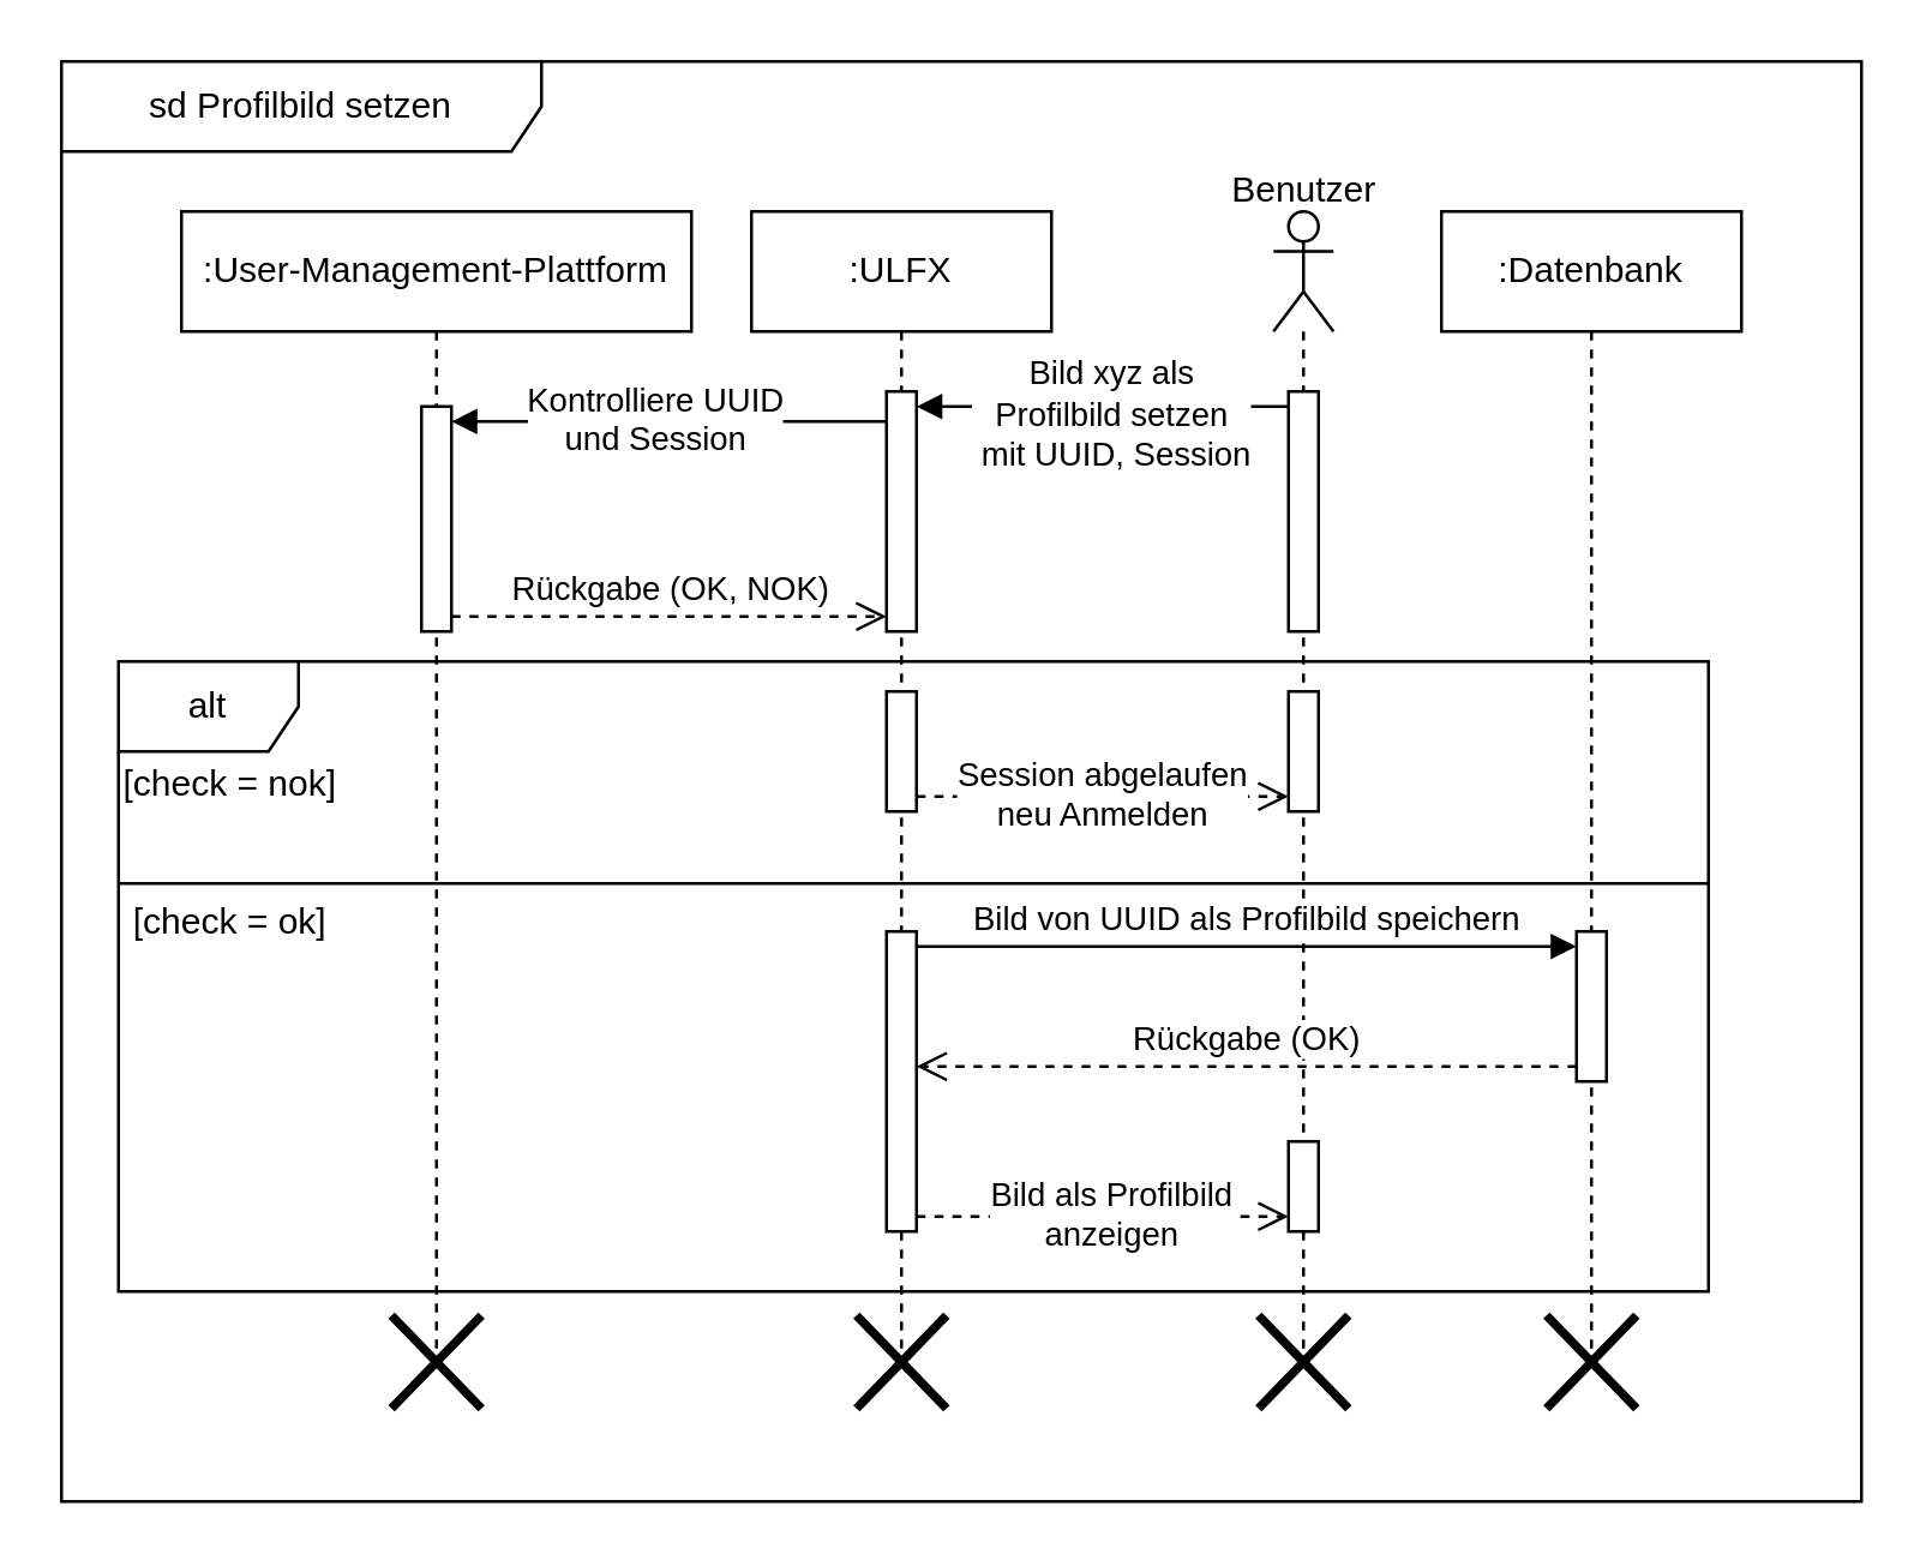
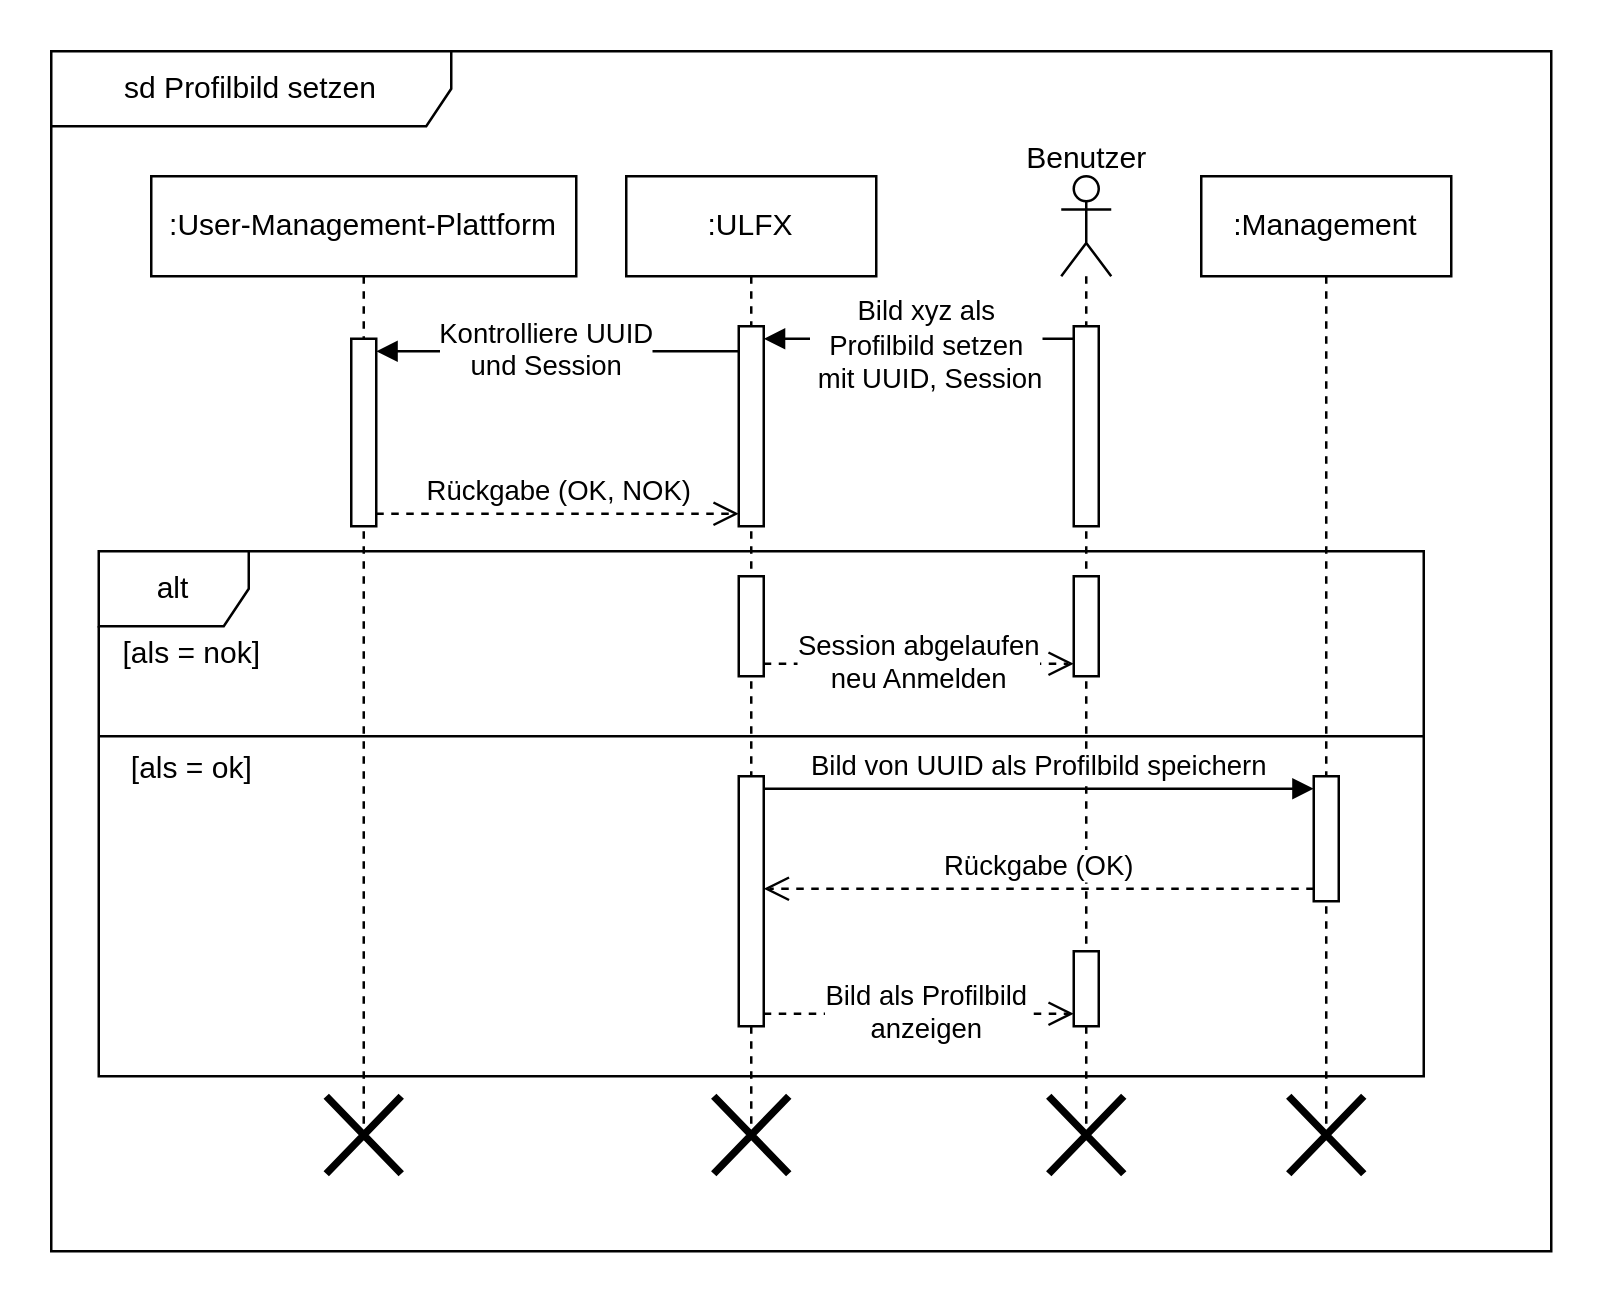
  <mxCell id="0" />
  <mxCell id="1" parent="0" />
  <mxCell id="2" value="sd Profilbild setzen" style="shape=umlFrame;whiteSpace=wrap;html=1;pointerEvents=0;width=160;height=30;" parent="1" vertex="1"><mxGeometry width="600" height="480" as="geometry" x="20" y="20" /></mxCell>
  <mxCell id="3" value=":User-Management-Plattform" style="shape=umlLifeline;perimeter=lifelinePerimeter;whiteSpace=wrap;html=1;container=1;dropTarget=0;collapsible=0;recursiveResize=0;outlineConnect=0;portConstraint=eastwest;newEdgeStyle={&quot;curved&quot;:0,&quot;rounded&quot;:0};" parent="1" vertex="1"><mxGeometry x="60" y="70" width="170" height="380" as="geometry" /></mxCell>
  <mxCell id="4" value="" style="html=1;points=[[0,0,0,0,5],[0,1,0,0,-5],[1,0,0,0,5],[1,1,0,0,-5]];perimeter=orthogonalPerimeter;outlineConnect=0;targetShapes=umlLifeline;portConstraint=eastwest;newEdgeStyle={&quot;curved&quot;:0,&quot;rounded&quot;:0};" parent="3" vertex="1"><mxGeometry x="80" y="65" width="10" height="75" as="geometry" /></mxCell>
  <mxCell id="5" value=":ULFX" style="shape=umlLifeline;perimeter=lifelinePerimeter;whiteSpace=wrap;html=1;container=1;dropTarget=0;collapsible=0;recursiveResize=0;outlineConnect=0;portConstraint=eastwest;newEdgeStyle={&quot;curved&quot;:0,&quot;rounded&quot;:0};" parent="1" vertex="1"><mxGeometry x="250" y="70" width="100" height="380" as="geometry" /></mxCell>
  <mxCell id="6" value="" style="html=1;points=[[0,0,0,0,5],[0,1,0,0,-5],[1,0,0,0,5],[1,1,0,0,-5]];perimeter=orthogonalPerimeter;outlineConnect=0;targetShapes=umlLifeline;portConstraint=eastwest;newEdgeStyle={&quot;curved&quot;:0,&quot;rounded&quot;:0};" parent="5" vertex="1"><mxGeometry x="45" y="60" width="10" height="80" as="geometry" /></mxCell>
  <mxCell id="7" value="" style="html=1;points=[[0,0,0,0,5],[0,1,0,0,-5],[1,0,0,0,5],[1,1,0,0,-5]];perimeter=orthogonalPerimeter;outlineConnect=0;targetShapes=umlLifeline;portConstraint=eastwest;newEdgeStyle={&quot;curved&quot;:0,&quot;rounded&quot;:0};" parent="5" vertex="1"><mxGeometry x="45" y="160" width="10" height="40" as="geometry" /></mxCell>
  <mxCell id="8" value="" style="shape=umlLifeline;perimeter=lifelinePerimeter;whiteSpace=wrap;html=1;container=1;dropTarget=0;collapsible=0;recursiveResize=0;outlineConnect=0;portConstraint=eastwest;newEdgeStyle={&quot;curved&quot;:0,&quot;rounded&quot;:0};participant=umlActor;" parent="1" vertex="1"><mxGeometry x="424" y="70" width="20" height="380" as="geometry" /></mxCell>
  <mxCell id="9" value="" style="html=1;points=[];perimeter=orthogonalPerimeter;outlineConnect=0;targetShapes=umlLifeline;portConstraint=eastwest;newEdgeStyle={&quot;edgeStyle&quot;:&quot;elbowEdgeStyle&quot;,&quot;elbow&quot;:&quot;vertical&quot;,&quot;curved&quot;:0,&quot;rounded&quot;:0};" parent="8" vertex="1"><mxGeometry x="5" y="60" width="10" height="80" as="geometry" /></mxCell>
  <mxCell id="10" value="Benutzer" style="text;html=1;align=center;verticalAlign=middle;resizable=0;points=[];autosize=1;strokeColor=none;fillColor=none;" parent="1" vertex="1"><mxGeometry x="399" y="48" width="70" height="30" as="geometry" /></mxCell>
  <mxCell id="11" value="Bild xyz&amp;nbsp;als&lt;br&gt;Profilbild setzen&lt;br&gt;&amp;nbsp;mit UUID, Session" style="html=1;verticalAlign=bottom;endArrow=block;curved=0;rounded=0;entryX=1;entryY=0;entryDx=0;entryDy=5;entryPerimeter=0;" parent="1" source="9" target="6" edge="1"><mxGeometry x="-0.048" y="25" relative="1" as="geometry"><mxPoint x="240" y="135" as="sourcePoint" /><mxPoint as="offset" /></mxGeometry></mxCell>
  <mxCell id="12" value="Kontrolliere UUID&lt;br&gt;und Session" style="html=1;verticalAlign=bottom;endArrow=block;curved=0;rounded=0;entryX=1;entryY=0;entryDx=0;entryDy=5;entryPerimeter=0;" parent="1" source="6" target="4" edge="1"><mxGeometry x="0.056" y="15" relative="1" as="geometry"><mxPoint x="64" y="145" as="sourcePoint" /><mxPoint as="offset" /></mxGeometry></mxCell>
  <mxCell id="13" value="Rückgabe (OK, NOK)" style="html=1;verticalAlign=bottom;endArrow=open;dashed=1;endSize=8;curved=0;rounded=0;exitX=1;exitY=1;exitDx=0;exitDy=-5;exitPerimeter=0;" parent="1" source="4" target="6" edge="1"><mxGeometry relative="1" as="geometry"><mxPoint x="304" y="215" as="targetPoint" /></mxGeometry></mxCell>
  <mxCell id="14" value="alt" style="shape=umlFrame;whiteSpace=wrap;html=1;pointerEvents=0;" parent="1" vertex="1"><mxGeometry x="39" y="220" width="530" height="210" as="geometry" /></mxCell>
- <mxCell id="15" value="[check = nok]" style="text;html=1;align=center;verticalAlign=middle;resizable=0;points=[];autosize=1;strokeColor=none;fillColor=none;" parent="1" vertex="1"><mxGeometry x="31" y="246" width="90" height="30" as="geometry" /></mxCell>
+ <mxCell id="15" value="[als = nok]" style="text;html=1;align=center;verticalAlign=middle;resizable=0;points=[];autosize=1;strokeColor=none;fillColor=none;" parent="1" vertex="1"><mxGeometry x="31" y="246" width="90" height="30" as="geometry" /></mxCell>
  <mxCell id="16" value="Session abgelaufen&lt;br&gt;neu Anmelden" style="html=1;verticalAlign=bottom;endArrow=open;dashed=1;endSize=8;curved=0;rounded=0;exitX=1;exitY=1;exitDx=0;exitDy=-5;exitPerimeter=0;entryX=0;entryY=1;entryDx=0;entryDy=-5;entryPerimeter=0;" parent="1" source="7" target="17" edge="1"><mxGeometry x="-0.008" y="-15" relative="1" as="geometry"><mxPoint x="229" y="305" as="targetPoint" /><mxPoint as="offset" /></mxGeometry></mxCell>
  <mxCell id="17" value="" style="html=1;points=[[0,0,0,0,5],[0,1,0,0,-5],[1,0,0,0,5],[1,1,0,0,-5]];perimeter=orthogonalPerimeter;outlineConnect=0;targetShapes=umlLifeline;portConstraint=eastwest;newEdgeStyle={&quot;curved&quot;:0,&quot;rounded&quot;:0};" parent="1" vertex="1"><mxGeometry x="429" y="230" width="10" height="40" as="geometry" /></mxCell>
  <mxCell id="18" value="" style="line;strokeWidth=1;fillColor=none;align=left;verticalAlign=middle;spacingTop=-1;spacingLeft=3;spacingRight=3;rotatable=0;labelPosition=right;points=[];portConstraint=eastwest;strokeColor=inherit;" parent="1" vertex="1"><mxGeometry x="39" y="290" width="530" height="8" as="geometry" /></mxCell>
- <mxCell id="19" value="[check = ok]" style="text;html=1;align=center;verticalAlign=middle;resizable=0;points=[];autosize=1;strokeColor=none;fillColor=none;" parent="1" vertex="1"><mxGeometry x="31" y="292" width="90" height="30" as="geometry" /></mxCell>
- <mxCell id="20" value=":Datenbank" style="shape=umlLifeline;perimeter=lifelinePerimeter;whiteSpace=wrap;html=1;container=1;dropTarget=0;collapsible=0;recursiveResize=0;outlineConnect=0;portConstraint=eastwest;newEdgeStyle={&quot;curved&quot;:0,&quot;rounded&quot;:0};" parent="1" vertex="1"><mxGeometry x="480" y="70" width="100" height="380" as="geometry" /></mxCell>
+ <mxCell id="19" value="[als = ok]" style="text;html=1;align=center;verticalAlign=middle;resizable=0;points=[];autosize=1;strokeColor=none;fillColor=none;" parent="1" vertex="1"><mxGeometry x="31" y="292" width="90" height="30" as="geometry" /></mxCell>
+ <mxCell id="20" value=":Management" style="shape=umlLifeline;perimeter=lifelinePerimeter;whiteSpace=wrap;html=1;container=1;dropTarget=0;collapsible=0;recursiveResize=0;outlineConnect=0;portConstraint=eastwest;newEdgeStyle={&quot;curved&quot;:0,&quot;rounded&quot;:0};" parent="1" vertex="1"><mxGeometry x="480" y="70" width="100" height="380" as="geometry" /></mxCell>
  <mxCell id="21" value="" style="html=1;points=[[0,0,0,0,5],[0,1,0,0,-5],[1,0,0,0,5],[1,1,0,0,-5]];perimeter=orthogonalPerimeter;outlineConnect=0;targetShapes=umlLifeline;portConstraint=eastwest;newEdgeStyle={&quot;curved&quot;:0,&quot;rounded&quot;:0};" parent="20" vertex="1"><mxGeometry x="45" y="240" width="10" height="50" as="geometry" /></mxCell>
  <mxCell id="22" value="" style="html=1;points=[[0,0,0,0,5],[0,1,0,0,-5],[1,0,0,0,5],[1,1,0,0,-5]];perimeter=orthogonalPerimeter;outlineConnect=0;targetShapes=umlLifeline;portConstraint=eastwest;newEdgeStyle={&quot;curved&quot;:0,&quot;rounded&quot;:0};" parent="1" vertex="1"><mxGeometry x="295" y="310" width="10" height="100" as="geometry" /></mxCell>
  <mxCell id="23" value="Bild von UUID als Profilbild speichern" style="html=1;verticalAlign=bottom;endArrow=block;curved=0;rounded=0;entryX=0;entryY=0;entryDx=0;entryDy=5;exitX=1;exitY=0;exitDx=0;exitDy=5;exitPerimeter=0;" parent="1" source="22" target="21" edge="1"><mxGeometry relative="1" as="geometry"><mxPoint x="455" y="315" as="sourcePoint" /></mxGeometry></mxCell>
  <mxCell id="24" value="Rückgabe (OK)" style="html=1;verticalAlign=bottom;endArrow=open;dashed=1;endSize=8;curved=0;rounded=0;exitX=0;exitY=1;exitDx=0;exitDy=-5;" parent="1" source="21" target="22" edge="1"><mxGeometry relative="1" as="geometry"><mxPoint x="455" y="385" as="targetPoint" /></mxGeometry></mxCell>
  <mxCell id="25" value="" style="html=1;points=[[0,0,0,0,5],[0,1,0,0,-5],[1,0,0,0,5],[1,1,0,0,-5]];perimeter=orthogonalPerimeter;outlineConnect=0;targetShapes=umlLifeline;portConstraint=eastwest;newEdgeStyle={&quot;curved&quot;:0,&quot;rounded&quot;:0};" parent="1" vertex="1"><mxGeometry x="429" y="380" width="10" height="30" as="geometry" /></mxCell>
  <mxCell id="26" value="Bild als Profilbild&lt;br&gt;anzeigen" style="html=1;verticalAlign=bottom;endArrow=open;dashed=1;endSize=8;curved=0;rounded=0;exitX=1;exitY=1;exitDx=0;exitDy=-5;exitPerimeter=0;entryX=0;entryY=1;entryDx=0;entryDy=-5;entryPerimeter=0;" parent="1" source="22" target="25" edge="1"><mxGeometry x="0.048" y="-15" relative="1" as="geometry"><mxPoint x="410" y="440" as="sourcePoint" /><mxPoint x="330" y="440" as="targetPoint" /><mxPoint as="offset" /></mxGeometry></mxCell>
  <mxCell id="27" value="" style="shape=umlDestroy;whiteSpace=wrap;html=1;strokeWidth=3;targetShapes=umlLifeline;" parent="1" vertex="1"><mxGeometry x="130" y="438" width="30" height="31" as="geometry" /></mxCell>
  <mxCell id="28" value="" style="shape=umlDestroy;whiteSpace=wrap;html=1;strokeWidth=3;targetShapes=umlLifeline;" parent="1" vertex="1"><mxGeometry x="285" y="438" width="30" height="31" as="geometry" /></mxCell>
  <mxCell id="29" value="" style="shape=umlDestroy;whiteSpace=wrap;html=1;strokeWidth=3;targetShapes=umlLifeline;" parent="1" vertex="1"><mxGeometry x="419" y="438" width="30" height="31" as="geometry" /></mxCell>
  <mxCell id="30" value="" style="shape=umlDestroy;whiteSpace=wrap;html=1;strokeWidth=3;targetShapes=umlLifeline;" parent="1" vertex="1"><mxGeometry x="515" y="438" width="30" height="31" as="geometry" /></mxCell>
